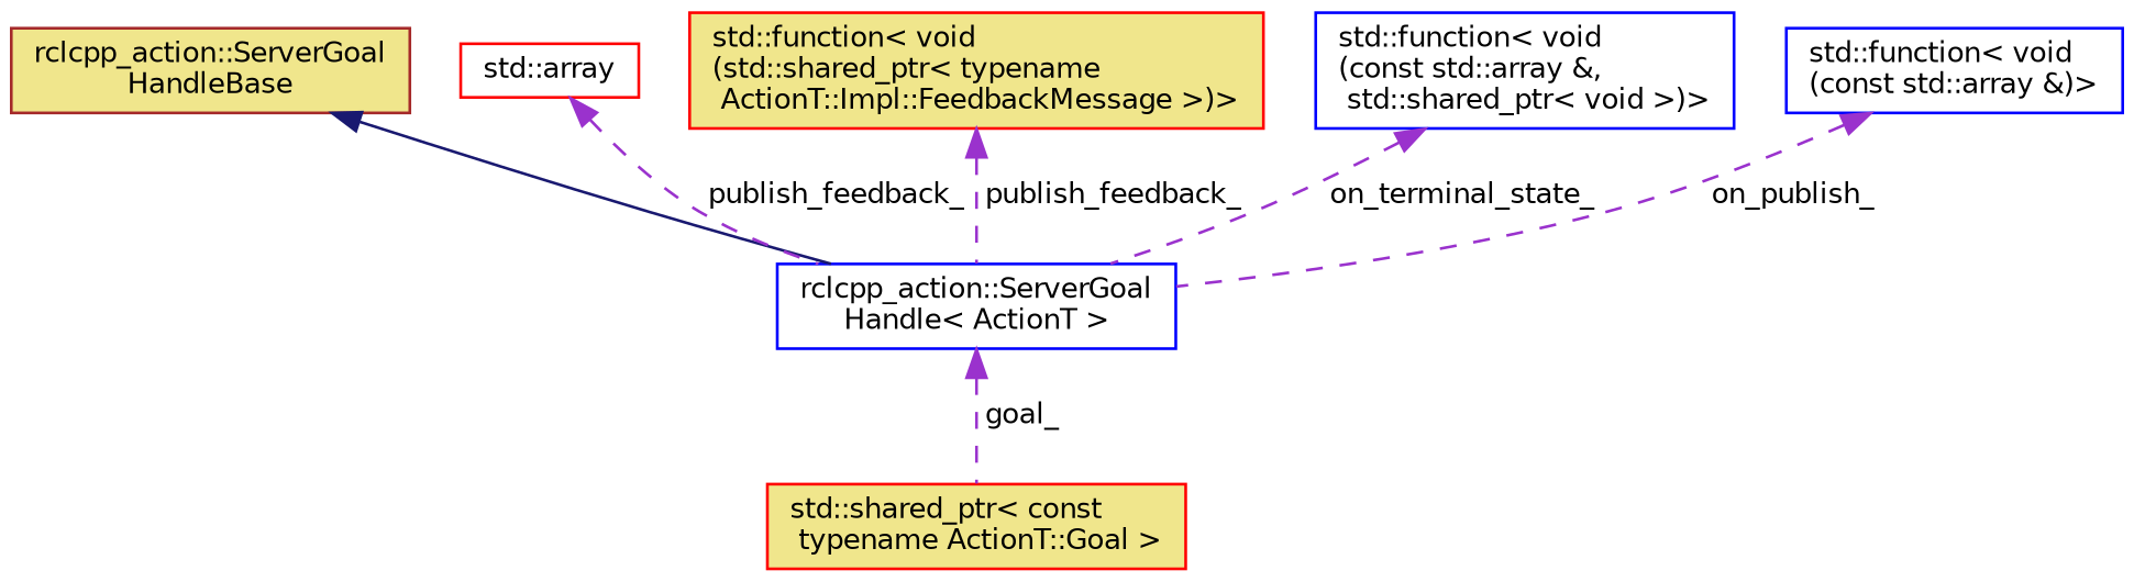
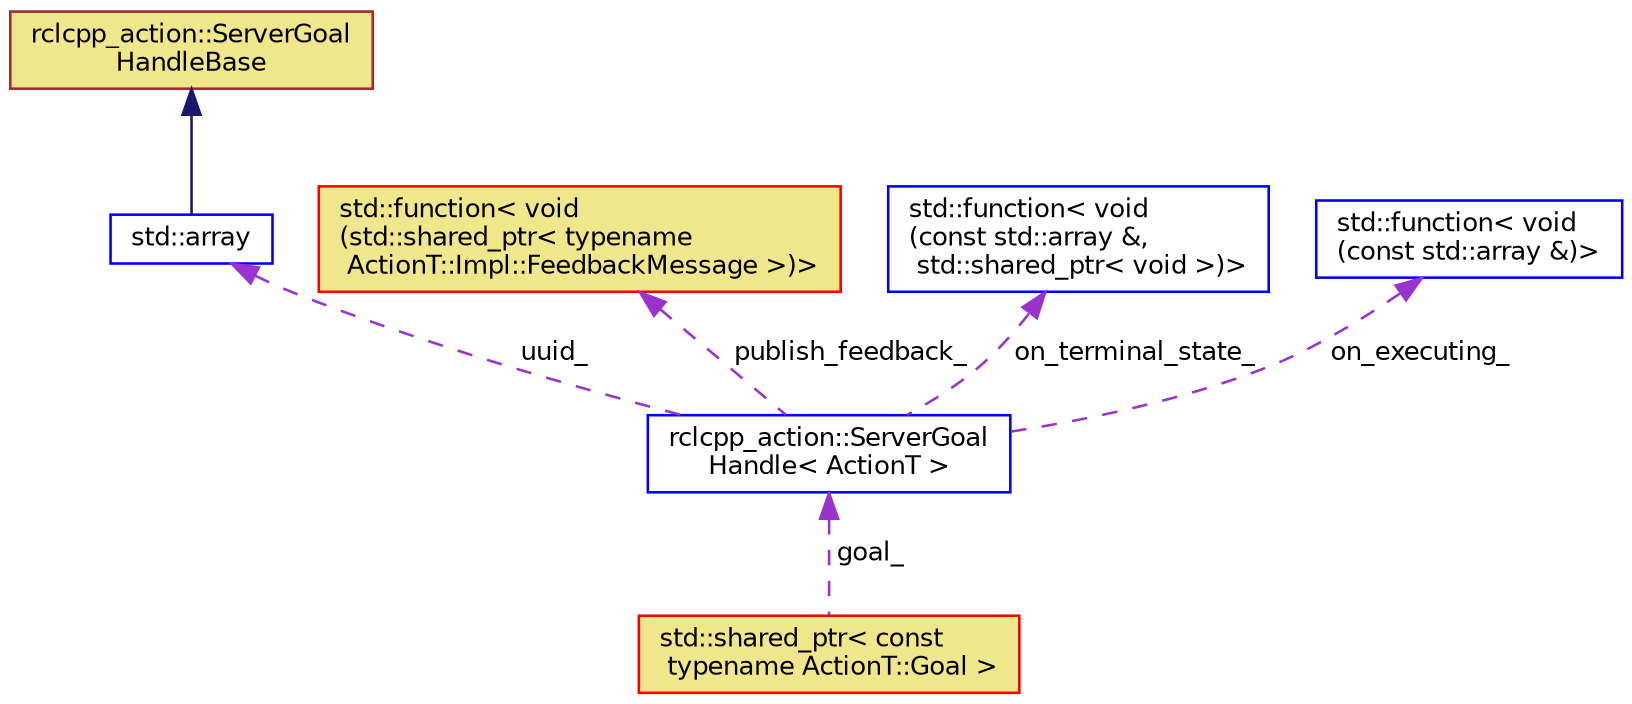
  digraph {
    rankdir=TB
    node [color=blue fillcolor=white fontname=Helvetica fontsize=10 shape=record style=filled]
    edge [color=darkorchid3 dir=back fontname=Helvetica fontsize=10 labelfontname=Helvetica labelfontsize=10 style=dashed]
    n1 [fontcolor=black height=0.2 label="rclcpp_action::ServerGoal\lHandle\< ActionT \>" width=0.4]
    n2 [color=red fillcolor=khaki height=0.2 label="std::shared_ptr\< const\l typename ActionT::Goal \>" width=0.4]
    n3 [color=brown fillcolor=khaki height=0.2 label="rclcpp_action::ServerGoal\lHandleBase" width=0.4]
-   n4 [color=red height=0.2 label="std::array" width=0.4]
+   n4 [height=0.2 label="std::array" width=0.4]
    n5 [color=red fillcolor=khaki height=0.2 label="std::function\< void\l(std::shared_ptr\< typename\l ActionT::Impl::FeedbackMessage \>)\>" width=0.4]
    n6 [height=0.2 label="std::function\< void\l(const std::array &,\l std::shared_ptr\< void \>)\>" width=0.4]
    n7 [height=0.2 label="std::function\< void\l(const std::array &)\>" width=0.4]
    n1 -> n2 [label=" goal_"]
-   n3 -> n1 [color=midnightblue style=solid]
-   n4 -> n1 [label=" publish_feedback_"]
+   n3 -> n4 [color=midnightblue style=solid]
+   n4 -> n1 [label=" uuid_"]
    n5 -> n1 [label=" publish_feedback_"]
    n6 -> n1 [label=" on_terminal_state_"]
-   n7 -> n1 [label=" on_publish_"]
+   n7 -> n1 [label=" on_executing_"]
  }
